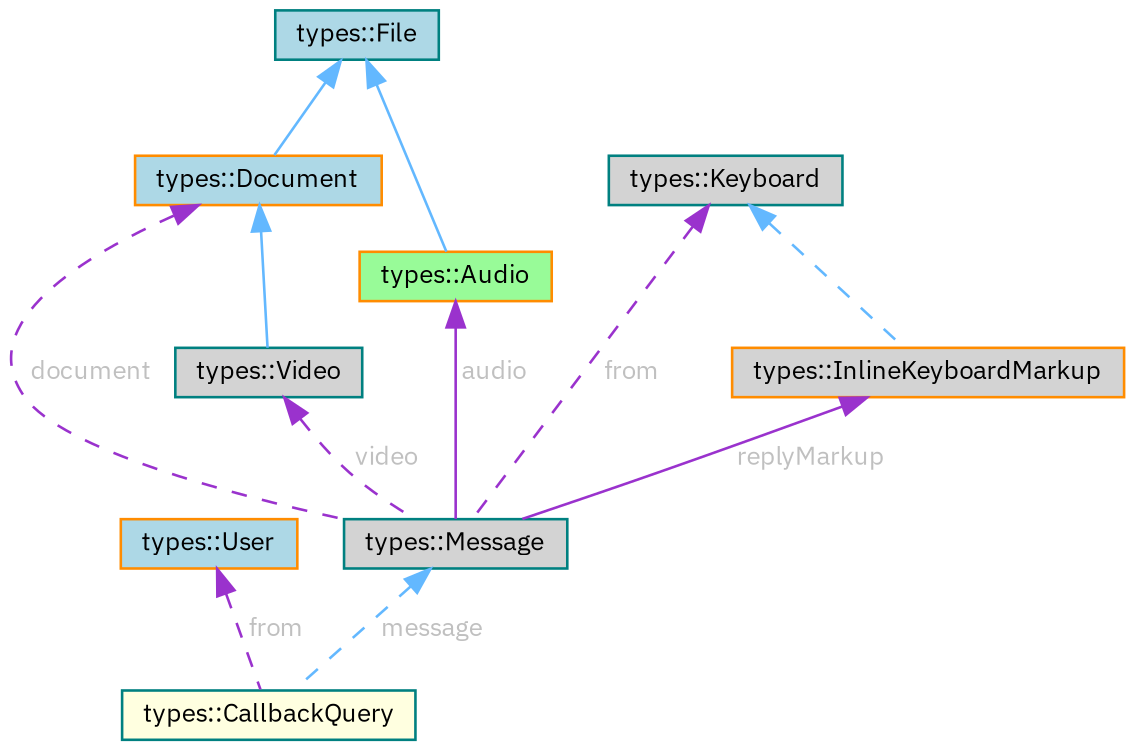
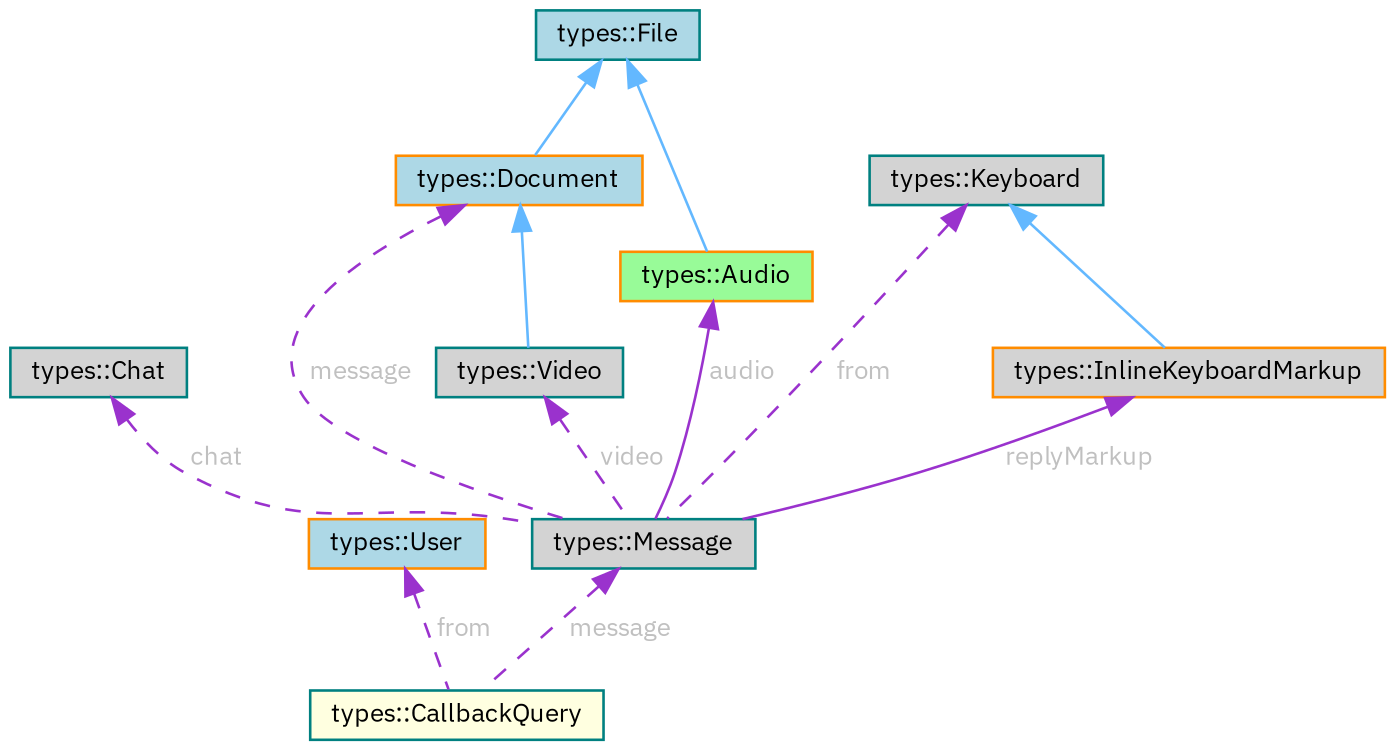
  digraph {
    fontname="IBM Plex Sans"
    node [color=teal fillcolor=lightgrey fontname="IBM Plex Sans" fontsize=10 shape=box style=filled]
    edge [color=darkorchid3 dir=back fontcolor=grey fontname="IBM Plex Sans" fontsize=10 labelfontname=Helvetica labelfontsize=10 style=dashed]
    n1 [fillcolor=lightyellow fontcolor=black height=0.2 label="types::CallbackQuery" width=0.4]
    n2 [color=darkorange fillcolor=lightblue height=0.2 label="types::User" width=0.4]
    n3 [height=0.2 label="types::Message" width=0.4]
+   n4 [height=0.2 label="types::Chat" width=0.4]
    n5 [color=darkorange fillcolor=lightblue height=0.2 label="types::Document" width=0.4]
    n6 [height=0.2 label="types::Video" width=0.4]
    n7 [fillcolor=lightblue height=0.2 label="types::File" width=0.4]
    n8 [color=darkorange fillcolor=palegreen height=0.2 label="types::Audio" width=0.4]
    n9 [color=darkorange height=0.2 label="types::InlineKeyboardMarkup" width=0.4]
    n10 [height=0.2 label="types::Keyboard" width=0.4]
    n2 -> n1 [label=" from"]
-   n3 -> n1 [color=steelblue1 label=" message"]
-   n5 -> n3 [label=" document"]
+   n3 -> n1 [label=" message"]
+   n4 -> n3 [label=" chat"]
+   n5 -> n3 [label=" message"]
    n5 -> n6 [color=steelblue1 style=solid fontcolor=""]
    n6 -> n3 [label=" video"]
    n7 -> n5 [color=steelblue1 style=solid fontcolor=""]
    n7 -> n8 [color=steelblue1 style=solid fontcolor=""]
    n8 -> n3 [label=" audio" style=solid]
    n9 -> n3 [label=" replyMarkup" style=solid]
    n10 -> n3 [label=" from"]
-   n10 -> n9 [color=steelblue1 fontcolor=""]
+   n10 -> n9 [color=steelblue1 style=solid fontcolor=""]
  }
